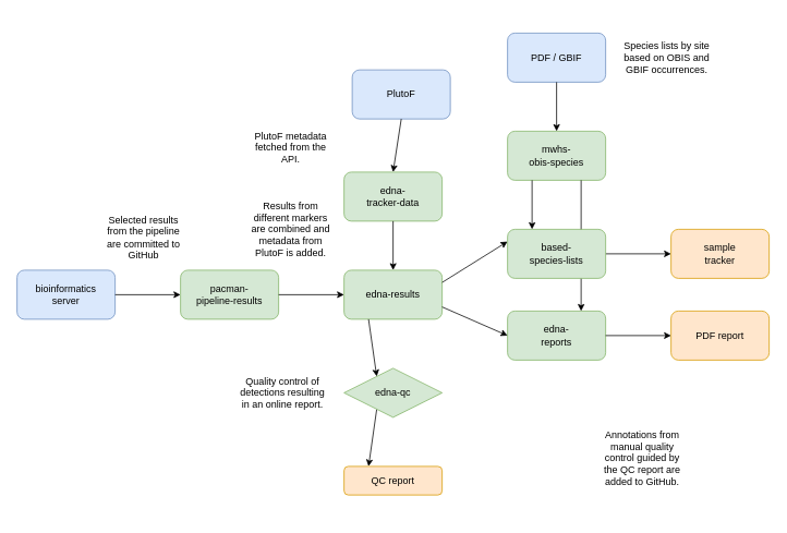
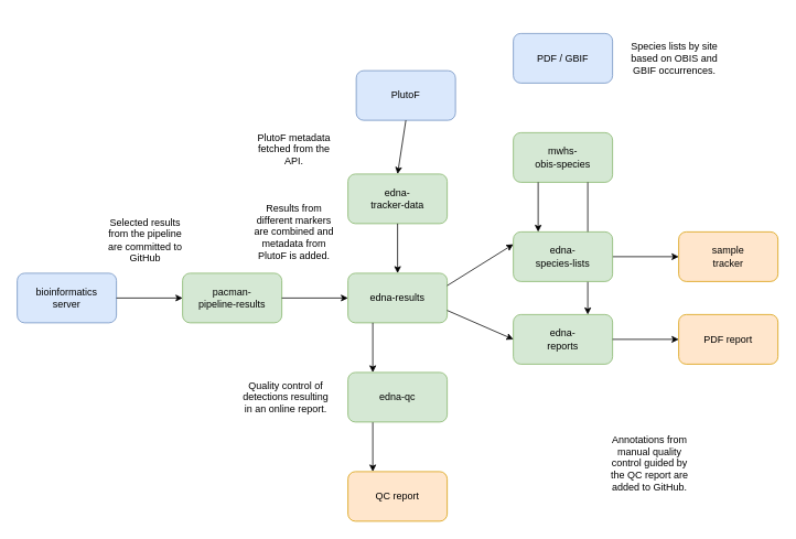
  <mxCell id="0" />
  <mxCell id="1" parent="0" />
  <mxCell id="2" value="pacman-&lt;br&gt;pipeline-results" style="rounded=1;whiteSpace=wrap;html=1;fillColor=#d5e8d4;strokeColor=#82b366;" parent="1" vertex="1"><mxGeometry x="220" y="330" width="120" height="60" as="geometry" /></mxCell>
  <mxCell id="3" value="edna-results" style="rounded=1;whiteSpace=wrap;html=1;fillColor=#d5e8d4;strokeColor=#82b366;" parent="1" vertex="1"><mxGeometry x="420" y="330" width="120" height="60" as="geometry" /></mxCell>
  <mxCell id="4" value="" style="endArrow=classic;html=1;rounded=0;entryX=0;entryY=0.5;entryDx=0;entryDy=0;exitX=1;exitY=0.5;exitDx=0;exitDy=0;" parent="1" source="2" target="3" edge="1"><mxGeometry width="50" height="50" relative="1" as="geometry"><mxPoint x="400" y="500" as="sourcePoint" /><mxPoint x="450" y="450" as="targetPoint" /></mxGeometry></mxCell>
  <mxCell id="5" value="" style="endArrow=classic;html=1;rounded=0;entryX=0.25;entryY=0;entryDx=0;entryDy=0;exitX=0.25;exitY=1;exitDx=0;exitDy=0;" parent="1" source="3" target="28" edge="1"><mxGeometry width="50" height="50" relative="1" as="geometry"><mxPoint x="350" y="370" as="sourcePoint" /><mxPoint x="430" y="370" as="targetPoint" /></mxGeometry></mxCell>
  <mxCell id="6" value="" style="endArrow=classic;html=1;rounded=0;entryX=0;entryY=0.25;entryDx=0;entryDy=0;exitX=1;exitY=0.25;exitDx=0;exitDy=0;" parent="1" source="3" target="22" edge="1"><mxGeometry width="50" height="50" relative="1" as="geometry"><mxPoint x="550" y="490" as="sourcePoint" /><mxPoint x="600" y="440" as="targetPoint" /></mxGeometry></mxCell>
  <mxCell id="7" value="mwhs-&lt;br&gt;obis-species" style="rounded=1;whiteSpace=wrap;html=1;fillColor=#d5e8d4;strokeColor=#82b366;" parent="1" vertex="1"><mxGeometry x="620" y="160" width="120" height="60" as="geometry" /></mxCell>
  <mxCell id="8" value="" style="endArrow=classic;html=1;rounded=0;exitX=0.25;exitY=1;exitDx=0;exitDy=0;entryX=0.25;entryY=0;entryDx=0;entryDy=0;" parent="1" source="7" target="22" edge="1"><mxGeometry width="50" height="50" relative="1" as="geometry"><mxPoint x="550" y="370" as="sourcePoint" /><mxPoint x="630" y="370" as="targetPoint" /></mxGeometry></mxCell>
  <mxCell id="9" value="edna-&lt;br&gt;tracker-data" style="rounded=1;whiteSpace=wrap;html=1;fillColor=#d5e8d4;strokeColor=#82b366;" parent="1" vertex="1"><mxGeometry x="420" y="210" width="120" height="60" as="geometry" /></mxCell>
  <mxCell id="10" value="" style="endArrow=classic;html=1;rounded=0;exitX=0.5;exitY=1;exitDx=0;exitDy=0;" parent="1" source="9" target="3" edge="1"><mxGeometry width="50" height="50" relative="1" as="geometry"><mxPoint x="690" y="260" as="sourcePoint" /><mxPoint x="690" y="340" as="targetPoint" /></mxGeometry></mxCell>
  <mxCell id="11" value="PlutoF" style="rounded=1;whiteSpace=wrap;html=1;fillColor=#dae8fc;strokeColor=#6c8ebf;" parent="1" vertex="1"><mxGeometry x="430" y="85" width="120" height="60" as="geometry" /></mxCell>
  <mxCell id="12" value="" style="endArrow=classic;html=1;rounded=0;exitX=0.5;exitY=1;exitDx=0;exitDy=0;entryX=0.5;entryY=0;entryDx=0;entryDy=0;" parent="1" source="11" target="9" edge="1"><mxGeometry width="50" height="50" relative="1" as="geometry"><mxPoint x="490" y="260" as="sourcePoint" /><mxPoint x="490" y="340" as="targetPoint" /></mxGeometry></mxCell>
  <mxCell id="13" value="sample&lt;br&gt;tracker" style="rounded=1;whiteSpace=wrap;html=1;fillColor=#ffe6cc;strokeColor=#d79b00;" parent="1" vertex="1"><mxGeometry x="820" y="280" width="120" height="60" as="geometry" /></mxCell>
  <mxCell id="14" value="" style="endArrow=classic;html=1;rounded=0;exitX=1;exitY=0.5;exitDx=0;exitDy=0;entryX=0;entryY=0.5;entryDx=0;entryDy=0;" parent="1" source="22" target="13" edge="1"><mxGeometry width="50" height="50" relative="1" as="geometry"><mxPoint x="690" y="260" as="sourcePoint" /><mxPoint x="690" y="340" as="targetPoint" /></mxGeometry></mxCell>
  <mxCell id="15" value="edna-&lt;br&gt;reports" style="rounded=1;whiteSpace=wrap;html=1;fillColor=#d5e8d4;strokeColor=#82b366;" parent="1" vertex="1"><mxGeometry x="620" y="380" width="120" height="60" as="geometry" /></mxCell>
  <mxCell id="16" value="" style="endArrow=classic;html=1;rounded=0;entryX=0;entryY=0.5;entryDx=0;entryDy=0;exitX=1;exitY=0.75;exitDx=0;exitDy=0;" parent="1" source="3" target="15" edge="1"><mxGeometry width="50" height="50" relative="1" as="geometry"><mxPoint x="550" y="355" as="sourcePoint" /><mxPoint x="630" y="320" as="targetPoint" /></mxGeometry></mxCell>
  <mxCell id="17" value="PDF report" style="rounded=1;whiteSpace=wrap;html=1;fillColor=#ffe6cc;strokeColor=#d79b00;" parent="1" vertex="1"><mxGeometry x="820" y="380" width="120" height="60" as="geometry" /></mxCell>
  <mxCell id="18" value="" style="endArrow=classic;html=1;rounded=0;exitX=1;exitY=0.5;exitDx=0;exitDy=0;entryX=0;entryY=0.5;entryDx=0;entryDy=0;" parent="1" source="15" target="17" edge="1"><mxGeometry width="50" height="50" relative="1" as="geometry"><mxPoint x="750" y="320" as="sourcePoint" /><mxPoint x="830" y="320" as="targetPoint" /></mxGeometry></mxCell>
  <mxCell id="19" value="bioinformatics&lt;br&gt;server" style="rounded=1;whiteSpace=wrap;html=1;fillColor=#dae8fc;strokeColor=#6c8ebf;" parent="1" vertex="1"><mxGeometry x="20" y="330" width="120" height="60" as="geometry" /></mxCell>
  <mxCell id="20" value="" style="endArrow=classic;html=1;rounded=0;entryX=0;entryY=0.5;entryDx=0;entryDy=0;exitX=1;exitY=0.5;exitDx=0;exitDy=0;" parent="1" source="19" target="2" edge="1"><mxGeometry width="50" height="50" relative="1" as="geometry"><mxPoint x="350" y="370" as="sourcePoint" /><mxPoint x="430" y="370" as="targetPoint" /></mxGeometry></mxCell>
  <mxCell id="21" value="" style="endArrow=classic;html=1;rounded=0;exitX=0.75;exitY=1;exitDx=0;exitDy=0;entryX=0.75;entryY=0;entryDx=0;entryDy=0;" parent="1" source="7" target="15" edge="1"><mxGeometry width="50" height="50" relative="1" as="geometry"><mxPoint x="660" y="210" as="sourcePoint" /><mxPoint x="660" y="290" as="targetPoint" /></mxGeometry></mxCell>
- <mxCell id="22" value="based-&lt;br&gt;species-lists" style="rounded=1;whiteSpace=wrap;html=1;fillColor=#d5e8d4;strokeColor=#82b366;" parent="1" vertex="1"><mxGeometry x="620" y="280" width="120" height="60" as="geometry" /></mxCell>
+ <mxCell id="22" value="edna-&lt;br&gt;species-lists" style="rounded=1;whiteSpace=wrap;html=1;fillColor=#d5e8d4;strokeColor=#82b366;" parent="1" vertex="1"><mxGeometry x="620" y="280" width="120" height="60" as="geometry" /></mxCell>
  <mxCell id="23" value="Selected results from the pipeline are committed to GitHub" style="text;html=1;strokeColor=none;fillColor=none;align=center;verticalAlign=middle;whiteSpace=wrap;rounded=0;" parent="1" vertex="1"><mxGeometry x="120" y="240" width="110" height="100" as="geometry" /></mxCell>
  <mxCell id="24" value="Results from different markers are combined and metadata from PlutoF is added." style="text;html=1;strokeColor=none;fillColor=none;align=center;verticalAlign=middle;whiteSpace=wrap;rounded=0;" parent="1" vertex="1"><mxGeometry x="300" y="230" width="110" height="100" as="geometry" /></mxCell>
  <mxCell id="25" value="Quality control of detections resulting in an online report." style="text;html=1;strokeColor=none;fillColor=none;align=center;verticalAlign=middle;whiteSpace=wrap;rounded=0;" parent="1" vertex="1"><mxGeometry x="290" y="430" width="110" height="100" as="geometry" /></mxCell>
- <mxCell id="26" value="QC report" style="rounded=1;whiteSpace=wrap;html=1;fillColor=#ffe6cc;strokeColor=#d79b00;" parent="1" vertex="1"><mxGeometry x="420" y="570" width="120" height="35" as="geometry" /></mxCell>
+ <mxCell id="26" value="QC report" style="rounded=1;whiteSpace=wrap;html=1;fillColor=#ffe6cc;strokeColor=#d79b00;" parent="1" vertex="1"><mxGeometry x="420" y="570" width="120" height="60" as="geometry" /></mxCell>
  <mxCell id="27" value="" style="endArrow=classic;html=1;rounded=0;entryX=0.25;entryY=0;entryDx=0;entryDy=0;exitX=0.25;exitY=1;exitDx=0;exitDy=0;" parent="1" source="28" target="26" edge="1"><mxGeometry width="50" height="50" relative="1" as="geometry"><mxPoint x="460" y="380" as="sourcePoint" /><mxPoint x="460" y="460" as="targetPoint" /></mxGeometry></mxCell>
- <mxCell id="28" value="edna-qc" style="rhombus;whiteSpace=wrap;html=1;fillColor=#d5e8d4;strokeColor=#82b366;" parent="1" vertex="1"><mxGeometry x="420" y="450" width="120" height="60" as="geometry" /></mxCell>
+ <mxCell id="28" value="edna-qc" style="rounded=1;whiteSpace=wrap;html=1;fillColor=#d5e8d4;strokeColor=#82b366;" parent="1" vertex="1"><mxGeometry x="420" y="450" width="120" height="60" as="geometry" /></mxCell>
  <mxCell id="29" value="Annotations from manual quality control guided by the QC report are added to GitHub." style="text;html=1;strokeColor=none;fillColor=none;align=center;verticalAlign=middle;whiteSpace=wrap;rounded=0;" parent="1" vertex="1"><mxGeometry x="730" y="510" width="110" height="100" as="geometry" /></mxCell>
  <mxCell id="30" value="Species lists by site based on OBIS and GBIF occurrences." style="text;html=1;strokeColor=none;fillColor=none;align=center;verticalAlign=middle;whiteSpace=wrap;rounded=0;" parent="1" vertex="1"><mxGeometry x="760" y="20" width="110" height="100" as="geometry" /></mxCell>
  <mxCell id="31" value="PDF / GBIF" style="rounded=1;whiteSpace=wrap;html=1;fillColor=#dae8fc;strokeColor=#6c8ebf;" parent="1" vertex="1"><mxGeometry x="620" y="40" width="120" height="60" as="geometry" /></mxCell>
- <mxCell id="32" value="" style="endArrow=classic;html=1;rounded=0;exitX=0.5;exitY=1;exitDx=0;exitDy=0;" parent="1" source="31" target="7" edge="1"><mxGeometry width="50" height="50" relative="1" as="geometry"><mxPoint x="490" y="120" as="sourcePoint" /><mxPoint x="490" y="200" as="targetPoint" /></mxGeometry></mxCell>
  <mxCell id="33" value="PlutoF metadata&lt;br&gt;fetched from the API." style="text;html=1;strokeColor=none;fillColor=none;align=center;verticalAlign=middle;whiteSpace=wrap;rounded=0;" parent="1" vertex="1"><mxGeometry x="300" y="150" width="110" height="60" as="geometry" /></mxCell>
